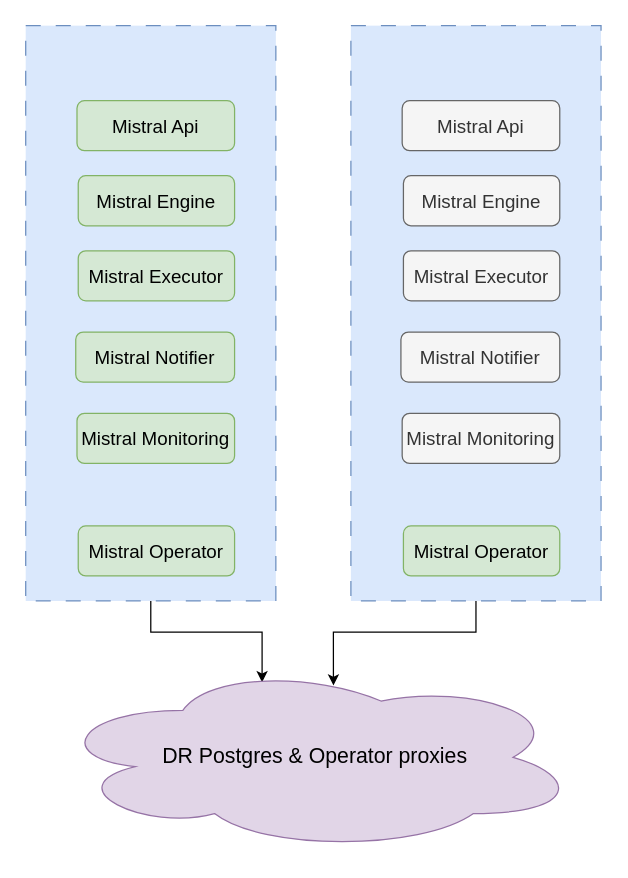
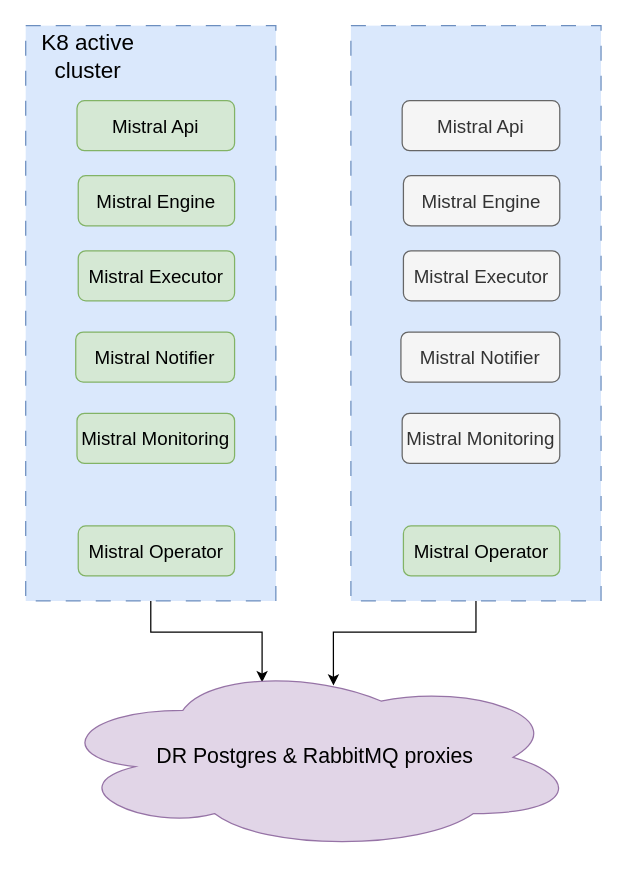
  <mxCell id="0" />
  <mxCell id="1" parent="0" />
  <mxCell id="2" style="edgeStyle=orthogonalEdgeStyle;rounded=0;orthogonalLoop=1;jettySize=auto;html=1;entryX=0.4;entryY=0.1;entryDx=0;entryDy=0;entryPerimeter=0;" edge="1" parent="1" source="3" target="11"><mxGeometry relative="1" as="geometry" /></mxCell>
  <mxCell id="3" value="" style="rounded=0;whiteSpace=wrap;html=1;fillColor=#dae8fc;strokeColor=#6c8ebf;dashed=1;dashPattern=12 12;" vertex="1" parent="1"><mxGeometry x="20" y="20" width="200" height="460" as="geometry" /></mxCell>
+ <mxCell id="4" value="&lt;font style=&quot;font-size: 18px;&quot;&gt;K8 active cluster&lt;/font&gt;" style="text;html=1;strokeColor=none;fillColor=none;align=center;verticalAlign=middle;whiteSpace=wrap;rounded=0;" vertex="1" parent="1"><mxGeometry x="20" y="30" width="100" height="30" as="geometry" /></mxCell>
  <mxCell id="5" value="&lt;font style=&quot;font-size: 15px;&quot;&gt;Mistral Api&lt;/font&gt;" style="rounded=1;whiteSpace=wrap;html=1;fillColor=#d5e8d4;strokeColor=#82b366;" vertex="1" parent="1"><mxGeometry x="61" y="80" width="126" height="40" as="geometry" /></mxCell>
  <mxCell id="6" value="&lt;font style=&quot;font-size: 15px;&quot;&gt;Mistral Notifier&lt;/font&gt;" style="rounded=1;whiteSpace=wrap;html=1;fillColor=#d5e8d4;strokeColor=#82b366;" vertex="1" parent="1"><mxGeometry x="60" y="265" width="127" height="40" as="geometry" /></mxCell>
  <mxCell id="7" value="&lt;font style=&quot;font-size: 15px;&quot;&gt;Mistral Engine&lt;/font&gt;" style="rounded=1;whiteSpace=wrap;html=1;fillColor=#d5e8d4;strokeColor=#82b366;" vertex="1" parent="1"><mxGeometry x="62" y="140" width="125" height="40" as="geometry" /></mxCell>
  <mxCell id="8" value="&lt;font style=&quot;font-size: 15px;&quot;&gt;Mistral Executor&lt;/font&gt;" style="rounded=1;whiteSpace=wrap;html=1;fillColor=#d5e8d4;strokeColor=#82b366;" vertex="1" parent="1"><mxGeometry x="62" y="200" width="125" height="40" as="geometry" /></mxCell>
  <mxCell id="9" value="&lt;font style=&quot;font-size: 15px;&quot;&gt;Mistral Monitoring&lt;/font&gt;" style="rounded=1;whiteSpace=wrap;html=1;fillColor=#d5e8d4;strokeColor=#82b366;" vertex="1" parent="1"><mxGeometry x="61" y="330" width="126" height="40" as="geometry" /></mxCell>
  <mxCell id="10" value="&lt;font style=&quot;font-size: 15px;&quot;&gt;Mistral Operator&lt;/font&gt;" style="rounded=1;whiteSpace=wrap;html=1;fillColor=#d5e8d4;strokeColor=#82b366;" vertex="1" parent="1"><mxGeometry x="62" y="420" width="125" height="40" as="geometry" /></mxCell>
- <mxCell id="11" value="&lt;font style=&quot;font-size: 17px;&quot;&gt;DR Postgres &amp;amp; Operator proxies&lt;/font&gt;" style="ellipse;shape=cloud;whiteSpace=wrap;html=1;fillColor=#e1d5e7;strokeColor=#9673a6;" vertex="1" parent="1"><mxGeometry x="40" y="530" width="422.5" height="150" as="geometry" /></mxCell>
+ <mxCell id="11" value="&lt;font style=&quot;font-size: 17px;&quot;&gt;DR Postgres &amp;amp; RabbitMQ proxies&lt;/font&gt;" style="ellipse;shape=cloud;whiteSpace=wrap;html=1;fillColor=#e1d5e7;strokeColor=#9673a6;" vertex="1" parent="1"><mxGeometry x="40" y="530" width="422.5" height="150" as="geometry" /></mxCell>
  <mxCell id="12" style="edgeStyle=orthogonalEdgeStyle;rounded=0;orthogonalLoop=1;jettySize=auto;html=1;exitX=0.5;exitY=1;exitDx=0;exitDy=0;entryX=0.535;entryY=0.117;entryDx=0;entryDy=0;entryPerimeter=0;" edge="1" parent="1" source="13" target="11"><mxGeometry relative="1" as="geometry" /></mxCell>
  <mxCell id="13" value="" style="rounded=0;whiteSpace=wrap;html=1;fillColor=#dae8fc;strokeColor=#6c8ebf;dashed=1;dashPattern=12 12;" vertex="1" parent="1"><mxGeometry x="280" y="20" width="200" height="460" as="geometry" /></mxCell>
  <mxCell id="14" value="&lt;font style=&quot;font-size: 15px;&quot;&gt;Mistral Api&lt;/font&gt;" style="rounded=1;whiteSpace=wrap;html=1;fillColor=#f5f5f5;strokeColor=#666666;fontColor=#333333;" vertex="1" parent="1"><mxGeometry x="321" y="80" width="126" height="40" as="geometry" /></mxCell>
  <mxCell id="15" value="&lt;font style=&quot;font-size: 15px;&quot;&gt;Mistral Notifier&lt;/font&gt;" style="rounded=1;whiteSpace=wrap;html=1;fillColor=#f5f5f5;strokeColor=#666666;fontColor=#333333;" vertex="1" parent="1"><mxGeometry x="320" y="265" width="127" height="40" as="geometry" /></mxCell>
  <mxCell id="16" value="&lt;font style=&quot;font-size: 15px;&quot;&gt;Mistral Engine&lt;/font&gt;" style="rounded=1;whiteSpace=wrap;html=1;fillColor=#f5f5f5;strokeColor=#666666;fontColor=#333333;" vertex="1" parent="1"><mxGeometry x="322" y="140" width="125" height="40" as="geometry" /></mxCell>
  <mxCell id="17" value="&lt;font style=&quot;font-size: 15px;&quot;&gt;Mistral Executor&lt;/font&gt;" style="rounded=1;whiteSpace=wrap;html=1;fillColor=#f5f5f5;strokeColor=#666666;fontColor=#333333;" vertex="1" parent="1"><mxGeometry x="322" y="200" width="125" height="40" as="geometry" /></mxCell>
  <mxCell id="18" value="&lt;font style=&quot;font-size: 15px;&quot;&gt;Mistral Monitoring&lt;/font&gt;" style="rounded=1;whiteSpace=wrap;html=1;fillColor=#f5f5f5;strokeColor=#666666;fontColor=#333333;" vertex="1" parent="1"><mxGeometry x="321" y="330" width="126" height="40" as="geometry" /></mxCell>
  <mxCell id="19" value="&lt;font style=&quot;font-size: 15px;&quot;&gt;Mistral Operator&lt;/font&gt;" style="rounded=1;whiteSpace=wrap;html=1;fillColor=#d5e8d4;strokeColor=#82b366;" vertex="1" parent="1"><mxGeometry x="322" y="420" width="125" height="40" as="geometry" /></mxCell>
